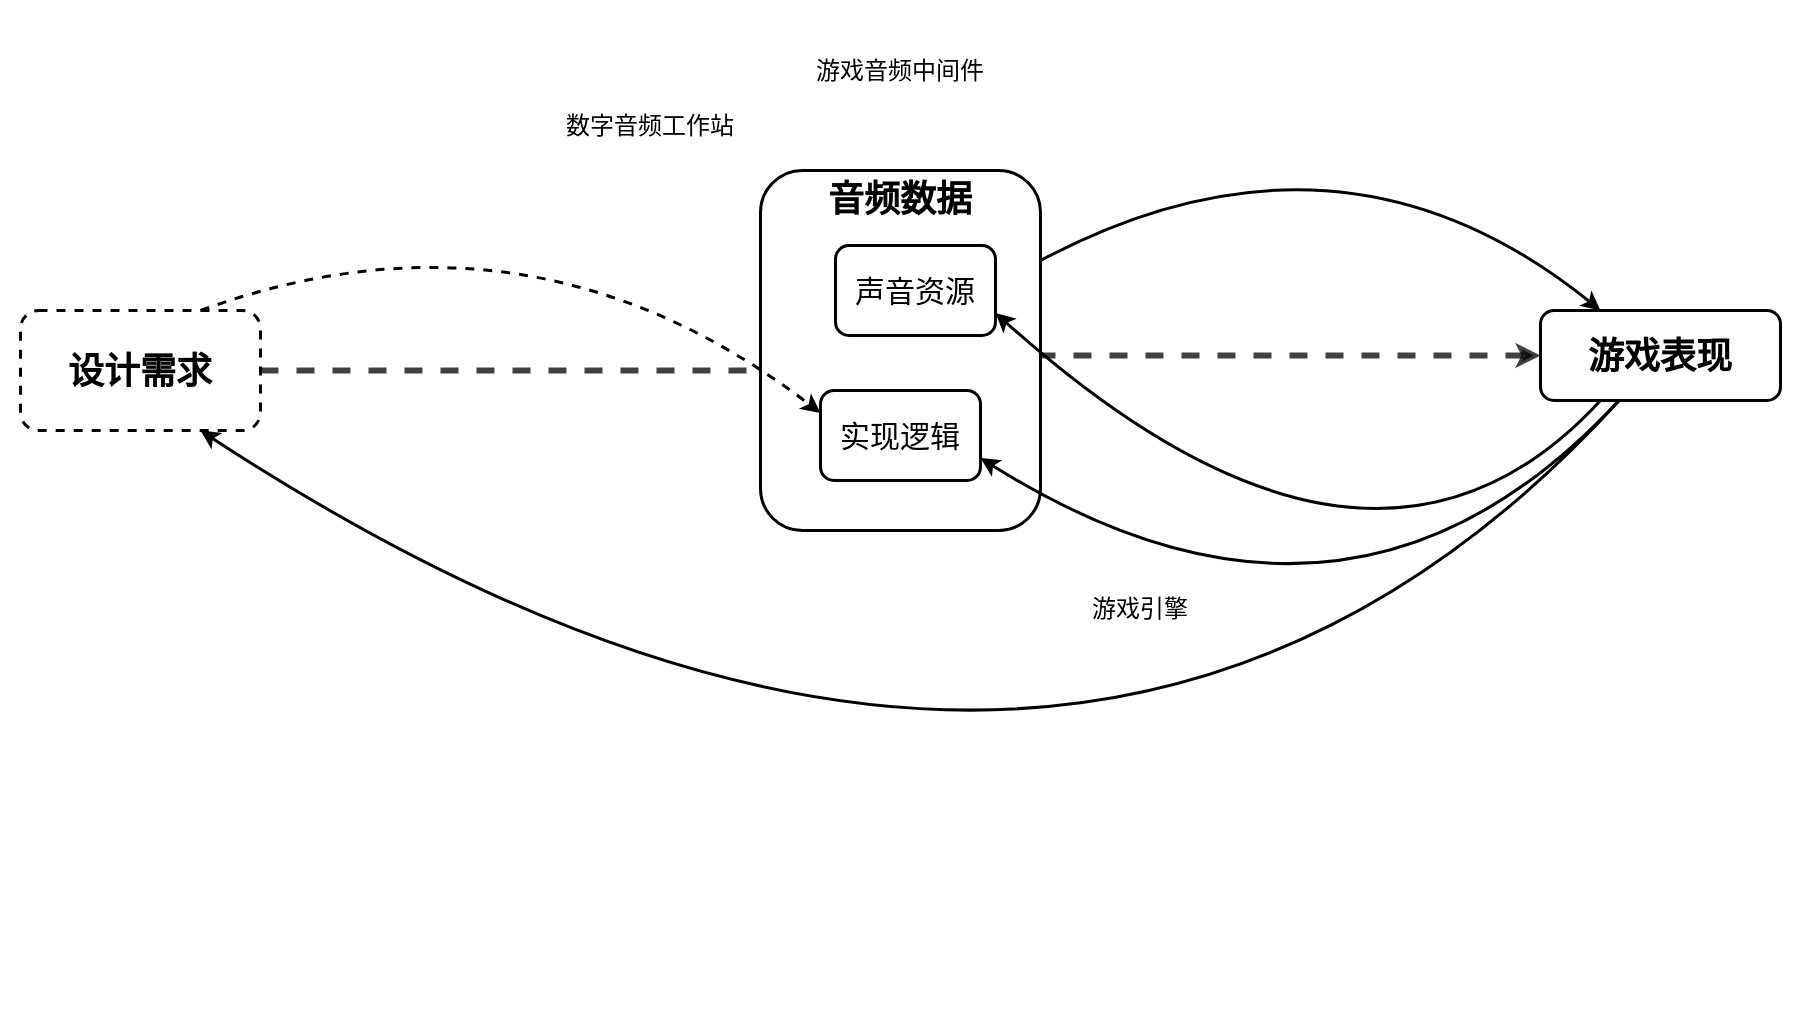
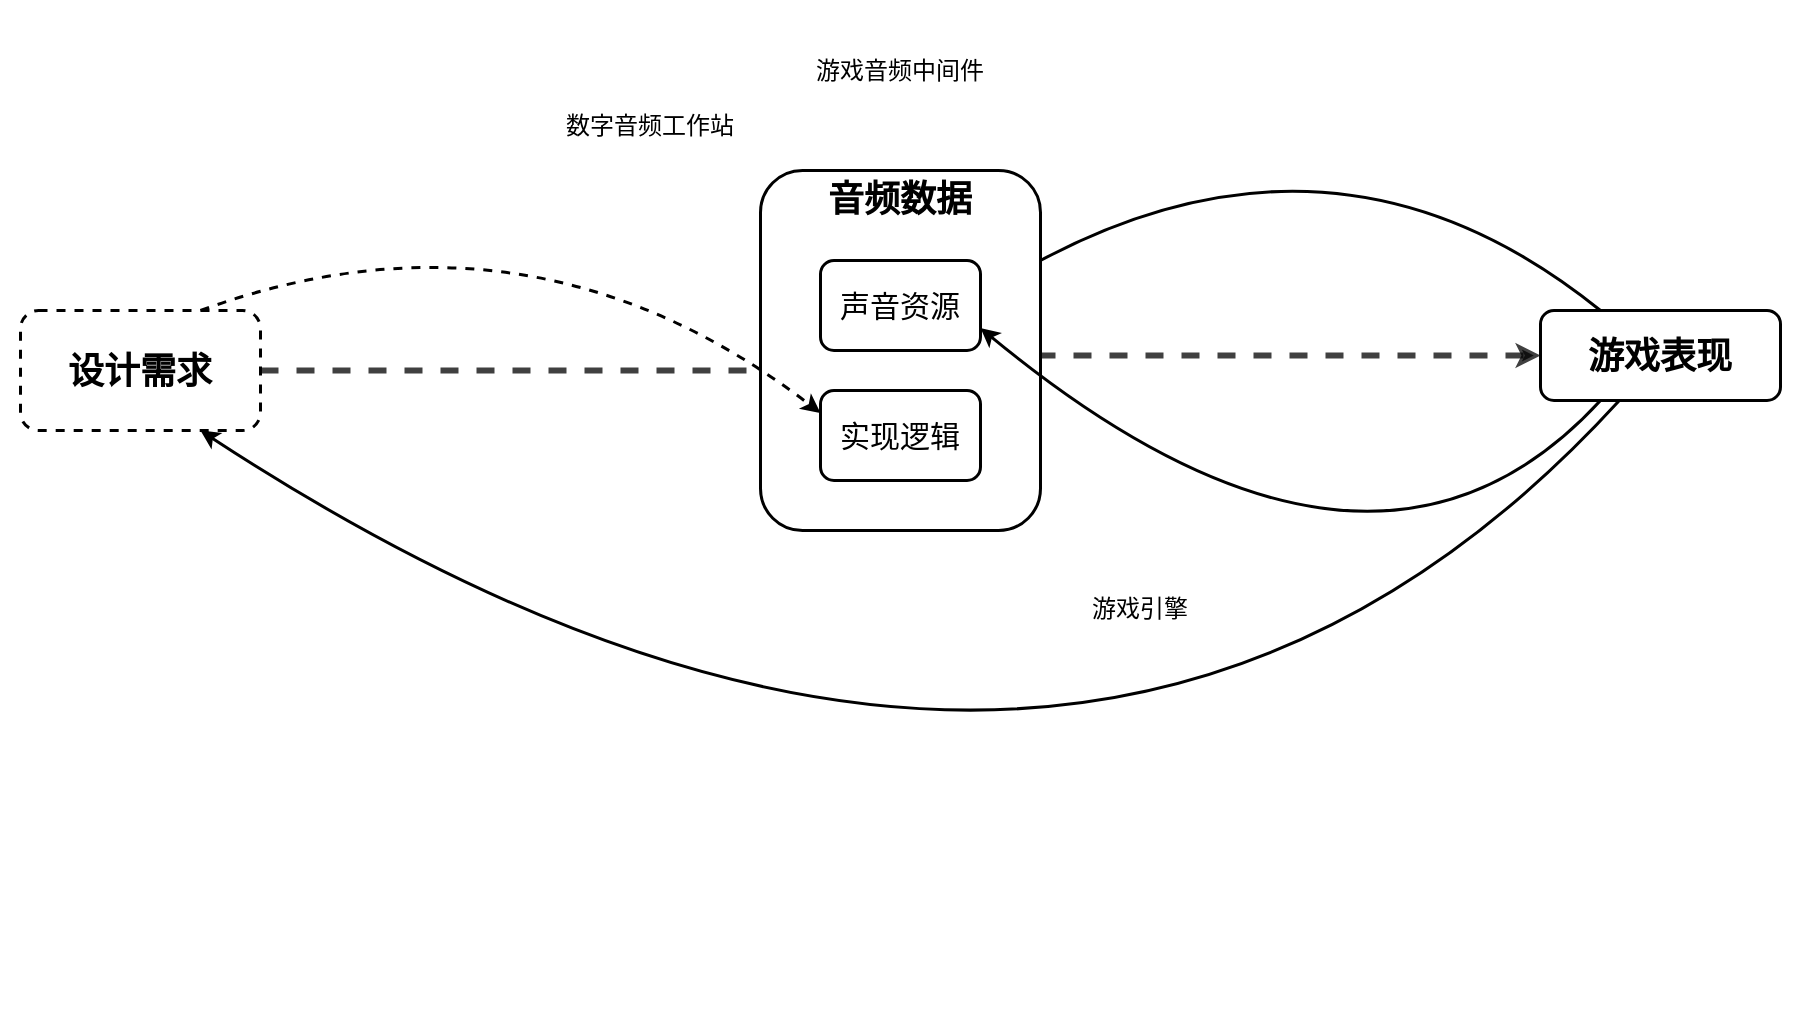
  <mxCell id="0" />
  <mxCell id="1" parent="0" />
  <mxCell id="2" value="" style="ellipse;whiteSpace=wrap;html=1;fillColor=light-dark(#FFFFFF,#CC0000);strokeColor=none;opacity=20;" vertex="1" parent="1"><mxGeometry x="700" y="20" width="400" height="660" as="geometry" /></mxCell>
  <mxCell id="3" value="" style="ellipse;whiteSpace=wrap;html=1;fillColor=light-dark(#FFFFFF,#006633);strokeColor=none;opacity=20;" vertex="1" parent="1"><mxGeometry x="300" y="90" width="780" height="310" as="geometry" /></mxCell>
  <mxCell id="4" value="" style="ellipse;whiteSpace=wrap;html=1;fillColor=light-dark(#FFFFFF,#004C99);strokeColor=none;opacity=20;" vertex="1" parent="1"><mxGeometry x="730" y="350" width="770" height="290" as="geometry" /></mxCell>
  <mxCell id="5" style="edgeStyle=orthogonalEdgeStyle;rounded=0;orthogonalLoop=1;jettySize=auto;html=1;entryX=0;entryY=0.5;entryDx=0;entryDy=0;strokeWidth=6;dashed=1;opacity=75;" edge="1" parent="1" source="6" target="7"><mxGeometry relative="1" as="geometry" /></mxCell>
  <mxCell id="6" value="设计需求" style="rounded=1;whiteSpace=wrap;html=1;fontSize=36;fontFamily=Noto Sans;fontSource=https%3A%2F%2Ffonts.googleapis.com%2Fcss%3Ffamily%3DNoto%2BSans;verticalAlign=middle;fillColor=none;fontStyle=1;strokeWidth=3;dashed=1;" vertex="1" parent="1"><mxGeometry x="20" y="310" width="240" height="120" as="geometry" /></mxCell>
  <mxCell id="7" value="游戏表现" style="rounded=1;whiteSpace=wrap;html=1;fontSize=36;fontFamily=Noto Sans;fontSource=https%3A%2F%2Ffonts.googleapis.com%2Fcss%3Ffamily%3DNoto%2BSans;verticalAlign=middle;fillColor=none;fontStyle=1;strokeWidth=3;" vertex="1" parent="1"><mxGeometry x="1540" y="310" width="240" height="90" as="geometry" /></mxCell>
  <mxCell id="8" value="数字音频工作站" style="text;html=1;align=center;verticalAlign=middle;whiteSpace=wrap;rounded=0;fontSize=24;fontFamily=Noto Sans;fontSource=https%3A%2F%2Ffonts.googleapis.com%2Fcss%3Ffamily%3DNoto%2BSans;" vertex="1" parent="1"><mxGeometry x="550" y="90" width="200" height="70" as="geometry" /></mxCell>
  <mxCell id="9" value="游戏音频中间件" style="text;html=1;align=center;verticalAlign=middle;whiteSpace=wrap;rounded=0;fontSize=24;fontFamily=Noto Sans;fontSource=https%3A%2F%2Ffonts.googleapis.com%2Fcss%3Ffamily%3DNoto%2BSans;" vertex="1" parent="1"><mxGeometry x="800" y="35" width="200" height="70" as="geometry" /></mxCell>
  <mxCell id="10" value="游戏引擎" style="text;html=1;align=center;verticalAlign=middle;whiteSpace=wrap;rounded=0;fontSize=24;fontFamily=Noto Sans;fontSource=https%3A%2F%2Ffonts.googleapis.com%2Fcss%3Ffamily%3DNoto%2BSans;" vertex="1" parent="1"><mxGeometry x="1070" y="573" width="140" height="70" as="geometry" /></mxCell>
  <mxCell id="11" value="音频数据" style="rounded=1;whiteSpace=wrap;html=1;fontSize=36;fontFamily=Noto Sans;fontSource=https%3A%2F%2Ffonts.googleapis.com%2Fcss%3Ffamily%3DNoto%2BSans;verticalAlign=top;fontStyle=1;fillColor=light-dark(#FFFFFF,#990000);strokeWidth=3;" vertex="1" parent="1"><mxGeometry x="760" y="170" width="280" height="360" as="geometry" /></mxCell>
- <mxCell id="12" value="声音资源" style="rounded=1;whiteSpace=wrap;html=1;fontSize=30;fontFamily=Noto Sans;fontSource=https%3A%2F%2Ffonts.googleapis.com%2Fcss%3Ffamily%3DNoto%2BSans;verticalAlign=middle;fillColor=none;fontStyle=0;align=center;strokeWidth=3;" vertex="1" parent="1"><mxGeometry x="835" y="245" width="160" height="90" as="geometry" /></mxCell>
+ <mxCell id="12" value="声音资源" style="rounded=1;whiteSpace=wrap;html=1;fontSize=30;fontFamily=Noto Sans;fontSource=https%3A%2F%2Ffonts.googleapis.com%2Fcss%3Ffamily%3DNoto%2BSans;verticalAlign=middle;fillColor=none;fontStyle=0;align=center;strokeWidth=3;" vertex="1" parent="1"><mxGeometry x="820" y="260" width="160" height="90" as="geometry" /></mxCell>
  <mxCell id="13" value="实现逻辑" style="rounded=1;whiteSpace=wrap;html=1;fontSize=30;fontFamily=Noto Sans;fontSource=https%3A%2F%2Ffonts.googleapis.com%2Fcss%3Ffamily%3DNoto%2BSans;verticalAlign=middle;fillColor=none;fontStyle=0;align=center;strokeWidth=3;" vertex="1" parent="1"><mxGeometry x="820" y="390" width="160" height="90" as="geometry" /></mxCell>
  <mxCell id="14" value="line" parent="0" />
  <mxCell id="15" style="rounded=0;orthogonalLoop=1;jettySize=auto;html=1;strokeWidth=3;curved=1;entryX=0;entryY=0.25;entryDx=0;entryDy=0;exitX=0.75;exitY=0;exitDx=0;exitDy=0;endSize=10;dashed=1;" edge="1" parent="14" source="6" target="13"><mxGeometry relative="1" as="geometry"><Array as="points"><mxPoint x="530" y="190" /></Array></mxGeometry></mxCell>
  <mxCell id="16" style="rounded=0;orthogonalLoop=1;jettySize=auto;html=1;entryX=0.75;entryY=1;entryDx=0;entryDy=0;strokeWidth=3;curved=1;endSize=10;" edge="1" parent="14" source="7" target="6"><mxGeometry relative="1" as="geometry"><Array as="points"><mxPoint x="1070" y="1000" /></Array></mxGeometry></mxCell>
- <mxCell id="17" style="rounded=0;orthogonalLoop=1;jettySize=auto;html=1;entryX=1;entryY=0.75;entryDx=0;entryDy=0;strokeWidth=3;curved=1;endSize=10;" edge="1" parent="14" source="7" target="13"><mxGeometry relative="1" as="geometry"><Array as="points"><mxPoint x="1350" y="690" /></Array></mxGeometry></mxCell>
  <mxCell id="18" style="rounded=0;orthogonalLoop=1;jettySize=auto;html=1;entryX=1;entryY=0.75;entryDx=0;entryDy=0;strokeWidth=3;curved=1;exitX=0.25;exitY=1;exitDx=0;exitDy=0;endSize=10;" edge="1" parent="14" source="7" target="12"><mxGeometry relative="1" as="geometry"><mxPoint x="1612" y="440" as="sourcePoint" /><mxPoint x="950" y="490" as="targetPoint" /><Array as="points"><mxPoint x="1370" y="650" /></Array></mxGeometry></mxCell>
- <mxCell id="19" style="rounded=0;orthogonalLoop=1;jettySize=auto;html=1;strokeWidth=3;entryX=0.25;entryY=0;entryDx=0;entryDy=0;exitX=1;exitY=0.25;exitDx=0;exitDy=0;curved=1;endSize=10;" edge="1" parent="14" source="11" target="7"><mxGeometry relative="1" as="geometry"><mxPoint x="1150" y="265" as="sourcePoint" /><mxPoint x="1510" y="280" as="targetPoint" /><Array as="points"><mxPoint x="1340" y="100" /></Array></mxGeometry></mxCell>
+ <mxCell id="19" style="rounded=0;orthogonalLoop=1;jettySize=auto;html=1;strokeWidth=3;entryX=0.25;entryY=0;entryDx=0;entryDy=0;exitX=1;exitY=0.25;exitDx=0;exitDy=0;curved=1;endSize=10;endArrow=none;" edge="1" parent="14" source="11" target="7"><mxGeometry relative="1" as="geometry"><mxPoint x="1150" y="265" as="sourcePoint" /><mxPoint x="1510" y="280" as="targetPoint" /><Array as="points"><mxPoint x="1340" y="100" /></Array></mxGeometry></mxCell>
